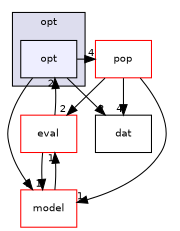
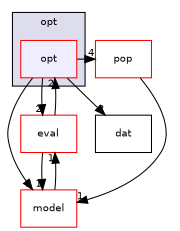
  digraph {
    compound=true
    node [fontname=Helvetica fontsize=10 shape=box style=filled color=red]
    edge [headlabel=2 labeldistance=1.5 labelfontname=Helvetica labelfontsize=10]
-   n1 [fillcolor="#eeeeff" label=opt pencolor=black color=""]
+   n1 [fillcolor="#eeeeff" label=opt pencolor=black]
    n2 [fillcolor=white label=pop]
    n3 [label=dat style="" color=""]
    n4 [label=eval style=""]
    n5 [fillcolor=white label=model]
    subgraph cluster_1 {
      bgcolor="#ddddee"
      fontname=Helvetica
      fontsize=10
      label=opt
      pencolor=black
      n1
    }
    n1 -> n2 [headlabel=4]
    n1 -> n3
-   n2 -> n4
+   n1 -> n4
    n1 -> n5
-   n2 -> n3 [headlabel=4]
    n2 -> n5 [headlabel=1]
    n4 -> n1
    n4 -> n5 [headlabel=1]
    n5 -> n4 [headlabel=1]
  }
